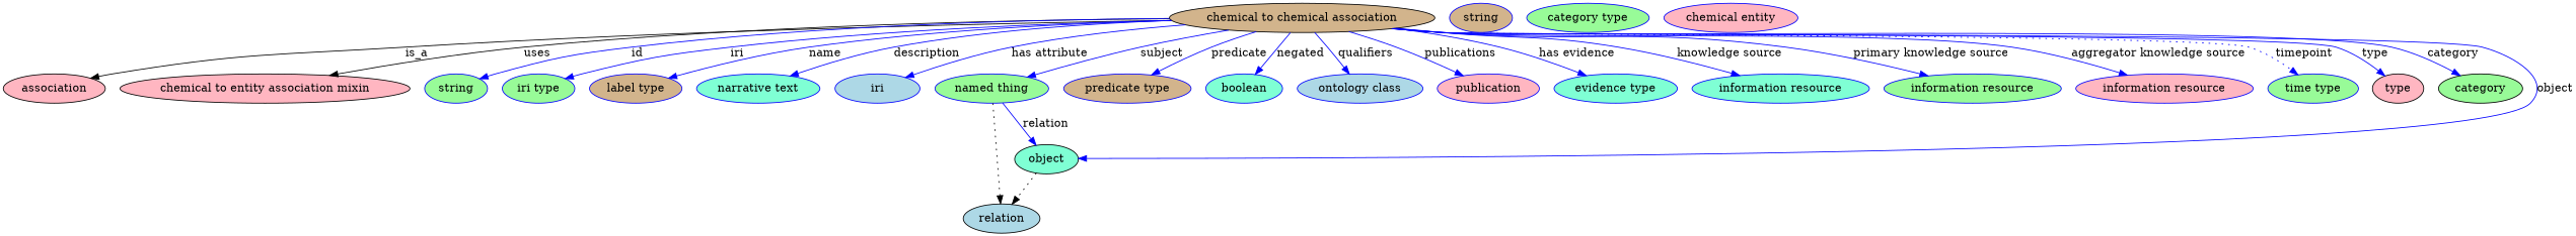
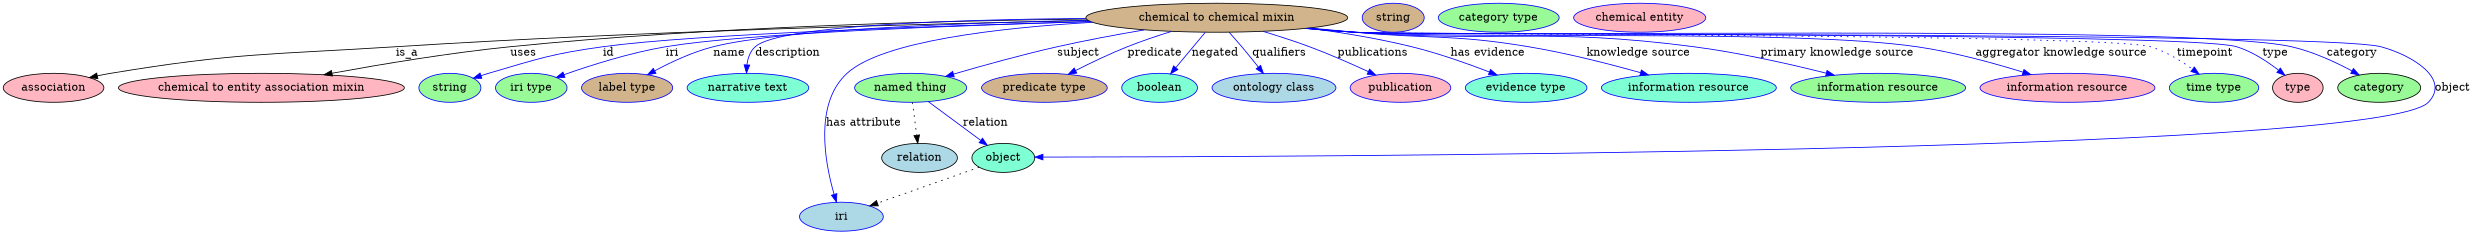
  digraph {
    node [fillcolor=palegreen style=filled color=blue]
    edge [color=blue style=solid]
-   n1 [fillcolor=tan height=0.5 label="chemical to chemical association" width=4.5135 color=""]
+   n1 [fillcolor=tan height=0.5 label="chemical to chemical mixin" width=4.5135 color=""]
    association [fillcolor=lightpink height=0.5 width=1.7332 color=""]
    "chemical to entity association mixin" [fillcolor=lightpink height=0.5 width=4.9287 color=""]
    n4 [height=0.5 label=string width=1.0652]
    n5 [height=0.5 label="iri type" width=1.2277]
    n6 [fillcolor=tan height=0.5 label="label type" width=1.5707]
    n7 [fillcolor=aquamarine height=0.5 label="narrative text" width=2.0943]
    n8 [fillcolor=lightblue height=0.5 label=iri width=1.4443]
    n9 [height=0.5 label="named thing" width=1.9318]
    n10 [fillcolor=tan height=0.5 label="predicate type" width=2.1665]
    n11 [fillcolor=aquamarine height=0.5 label=boolean width=1.2999]
    n12 [fillcolor=lightblue height=0.5 label="ontology class" width=2.1304]
    n13 [fillcolor=lightpink height=0.5 label=publication width=1.7332]
    n14 [fillcolor=aquamarine height=0.5 label="evidence type" width=2.0943]
    n15 [fillcolor=aquamarine height=0.5 label="information resource" width=3.015]
    n16 [height=0.5 label="information resource" width=3.015]
    n17 [fillcolor=lightpink height=0.5 label="information resource" width=3.015]
    n18 [height=0.5 label="time type" width=1.5346]
    type [fillcolor=lightpink height=0.5 width=0.86659 color=""]
    category [height=0.5 width=1.4263 color=""]
    object [fillcolor=aquamarine height=0.5 width=1.0832 color=""]
    relation [fillcolor=lightblue height=0.5 width=1.2999 color=""]
    n23 [fillcolor=tan height=0.5 label=string width=1.0652]
    n24 [height=0.5 label="category type" width=2.0762]
    n25 [fillcolor=lightpink height=0.5 label="chemical entity" width=2.2748]
    n1 -> association [label=is_a color="" style=""]
    n1 -> "chemical to entity association mixin" [label=uses color="" style=""]
    n1 -> n4 [label=id]
    n1 -> n5 [label=iri]
    n1 -> n6 [label=name]
    n1 -> n7 [label=description]
    n1 -> n8 [label="has attribute"]
    n1 -> n9 [label=subject]
    n1 -> n10 [label=predicate]
    n1 -> n11 [label=negated]
    n1 -> n12 [label=qualifiers]
    n1 -> n13 [label=publications]
    n1 -> n14 [label="has evidence"]
    n1 -> n15 [label="knowledge source"]
    n1 -> n16 [label="primary knowledge source"]
    n1 -> n17 [label="aggregator knowledge source"]
    n1 -> n18 [label=timepoint style=dotted]
    n1 -> type [label=type]
    n1 -> category [label=category]
    n1 -> object [label=object]
    n9 -> object [label=relation style=""]
    n9 -> relation [style=dotted color=""]
-   object -> relation [style=dotted color=""]
+   object -> n8 [style=dotted color=""]
  }
